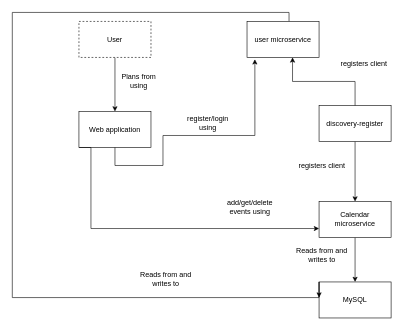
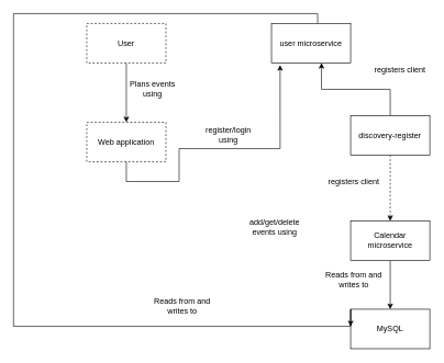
  <mxCell id="0" />
  <mxCell id="1" parent="0" />
  <mxCell id="2" style="edgeStyle=orthogonalEdgeStyle;rounded=0;orthogonalLoop=1;jettySize=auto;html=1;" edge="1" parent="1" source="3" target="11"><mxGeometry relative="1" as="geometry" /></mxCell>
  <mxCell id="3" value="User" style="rounded=0;whiteSpace=wrap;html=1;dashed=1;" parent="1" vertex="1"><mxGeometry x="131" y="35" width="120" height="60" as="geometry" /></mxCell>
  <mxCell id="4" style="edgeStyle=orthogonalEdgeStyle;rounded=0;orthogonalLoop=1;jettySize=auto;html=1;" edge="1" parent="1" source="5" target="8"><mxGeometry relative="1" as="geometry" /></mxCell>
  <mxCell id="5" value="Calendar microservice" style="rounded=0;whiteSpace=wrap;html=1;" parent="1" vertex="1"><mxGeometry x="531" y="335" width="120" height="60" as="geometry" /></mxCell>
- <mxCell id="6" style="edgeStyle=orthogonalEdgeStyle;rounded=0;orthogonalLoop=1;jettySize=auto;html=1;exitX=0.5;exitY=1;exitDx=0;exitDy=0;" edge="1" parent="1" source="7" target="5"><mxGeometry relative="1" as="geometry" /></mxCell>
+ <mxCell id="6" style="edgeStyle=orthogonalEdgeStyle;rounded=0;orthogonalLoop=1;jettySize=auto;html=1;exitX=0.5;exitY=1;exitDx=0;exitDy=0;dashed=1;" edge="1" parent="1" source="7" target="5"><mxGeometry relative="1" as="geometry" /></mxCell>
  <mxCell id="7" value="discovery-register" style="rounded=0;whiteSpace=wrap;html=1;" parent="1" vertex="1"><mxGeometry x="531" y="175" width="120" height="60" as="geometry" /></mxCell>
  <mxCell id="8" value="MySQL" style="rounded=0;whiteSpace=wrap;html=1;" parent="1" vertex="1"><mxGeometry x="531" y="469" width="120" height="60" as="geometry" /></mxCell>
  <mxCell id="9" style="edgeStyle=orthogonalEdgeStyle;rounded=0;orthogonalLoop=1;jettySize=auto;html=1;" edge="1" parent="1" source="10"><mxGeometry relative="1" as="geometry"><mxPoint x="430" y="4.94" as="sourcePoint" /><mxPoint x="531" y="495" as="targetPoint" /><Array as="points"><mxPoint x="481" y="20" /><mxPoint x="20" y="20" /><mxPoint x="20" y="495" /><mxPoint x="531" y="495" /><mxPoint x="531" y="469" /></Array></mxGeometry></mxCell>
  <mxCell id="10" value="user microservice" style="rounded=0;whiteSpace=wrap;html=1;" parent="1" vertex="1"><mxGeometry x="411" y="35" width="120" height="60" as="geometry" /></mxCell>
- <mxCell id="11" value="Web application" style="rounded=0;whiteSpace=wrap;html=1;" vertex="1" parent="1"><mxGeometry x="131" y="185" width="120" height="60" as="geometry" /></mxCell>
- <mxCell id="12" style="edgeStyle=orthogonalEdgeStyle;rounded=0;orthogonalLoop=1;jettySize=auto;html=1;exitX=0;exitY=1;exitDx=0;exitDy=0;entryX=0;entryY=0.75;entryDx=0;entryDy=0;" edge="1" parent="1" source="11" target="5"><mxGeometry relative="1" as="geometry"><mxPoint x="285" y="385" as="sourcePoint" /><Array as="points"><mxPoint x="151" y="245" /><mxPoint x="151" y="380" /></Array></mxGeometry></mxCell>
+ <mxCell id="11" value="Web application" style="rounded=0;whiteSpace=wrap;html=1;dashed=1;" vertex="1" parent="1"><mxGeometry x="131" y="185" width="120" height="60" as="geometry" /></mxCell>
  <mxCell id="13" style="edgeStyle=orthogonalEdgeStyle;rounded=0;orthogonalLoop=1;jettySize=auto;html=1;entryX=0.109;entryY=1.051;entryDx=0;entryDy=0;entryPerimeter=0;exitX=0.5;exitY=1;exitDx=0;exitDy=0;" edge="1" parent="1" source="11" target="10"><mxGeometry relative="1" as="geometry"><mxPoint x="481" y="225" as="targetPoint" /><mxPoint x="201" y="275" as="sourcePoint" /><Array as="points"><mxPoint x="191" y="275" /><mxPoint x="271" y="275" /><mxPoint x="271" y="225" /><mxPoint x="424" y="225" /></Array></mxGeometry></mxCell>
  <mxCell id="14" style="edgeStyle=orthogonalEdgeStyle;rounded=0;orthogonalLoop=1;jettySize=auto;html=1;exitX=0.5;exitY=0;exitDx=0;exitDy=0;entryX=0.632;entryY=0.999;entryDx=0;entryDy=0;entryPerimeter=0;" edge="1" parent="1" source="7" target="10"><mxGeometry relative="1" as="geometry" /></mxCell>
- <mxCell id="15" value="Plans from using" style="text;html=1;strokeColor=none;fillColor=none;align=center;verticalAlign=middle;whiteSpace=wrap;rounded=0;" vertex="1" parent="1"><mxGeometry x="191" y="115" width="80" height="40" as="geometry" /></mxCell>
+ <mxCell id="15" value="Plans events using" style="text;html=1;strokeColor=none;fillColor=none;align=center;verticalAlign=middle;whiteSpace=wrap;rounded=0;" vertex="1" parent="1"><mxGeometry x="191" y="115" width="80" height="40" as="geometry" /></mxCell>
  <mxCell id="16" value="Reads from and writes to" style="text;html=1;strokeColor=none;fillColor=none;align=center;verticalAlign=middle;whiteSpace=wrap;rounded=0;" vertex="1" parent="1"><mxGeometry x="491" y="405" width="90" height="40" as="geometry" /></mxCell>
  <mxCell id="17" value="register/login using" style="text;html=1;strokeColor=none;fillColor=none;align=center;verticalAlign=middle;whiteSpace=wrap;rounded=0;" vertex="1" parent="1"><mxGeometry x="301" y="185" width="90" height="40" as="geometry" /></mxCell>
  <mxCell id="18" value="add/get/delete events using" style="text;html=1;strokeColor=none;fillColor=none;align=center;verticalAlign=middle;whiteSpace=wrap;rounded=0;" vertex="1" parent="1"><mxGeometry x="371" y="325" width="90" height="40" as="geometry" /></mxCell>
  <mxCell id="19" value="Reads from and writes to" style="text;html=1;strokeColor=none;fillColor=none;align=center;verticalAlign=middle;whiteSpace=wrap;rounded=0;" vertex="1" parent="1"><mxGeometry x="231" y="445" width="90" height="40" as="geometry" /></mxCell>
  <mxCell id="20" value="registers client" style="text;html=1;strokeColor=none;fillColor=none;align=center;verticalAlign=middle;whiteSpace=wrap;rounded=0;" vertex="1" parent="1"><mxGeometry x="561" y="85" width="90" height="40" as="geometry" /></mxCell>
  <mxCell id="21" value="registers client" style="text;html=1;strokeColor=none;fillColor=none;align=center;verticalAlign=middle;whiteSpace=wrap;rounded=0;" vertex="1" parent="1"><mxGeometry x="491" y="255" width="90" height="40" as="geometry" /></mxCell>
